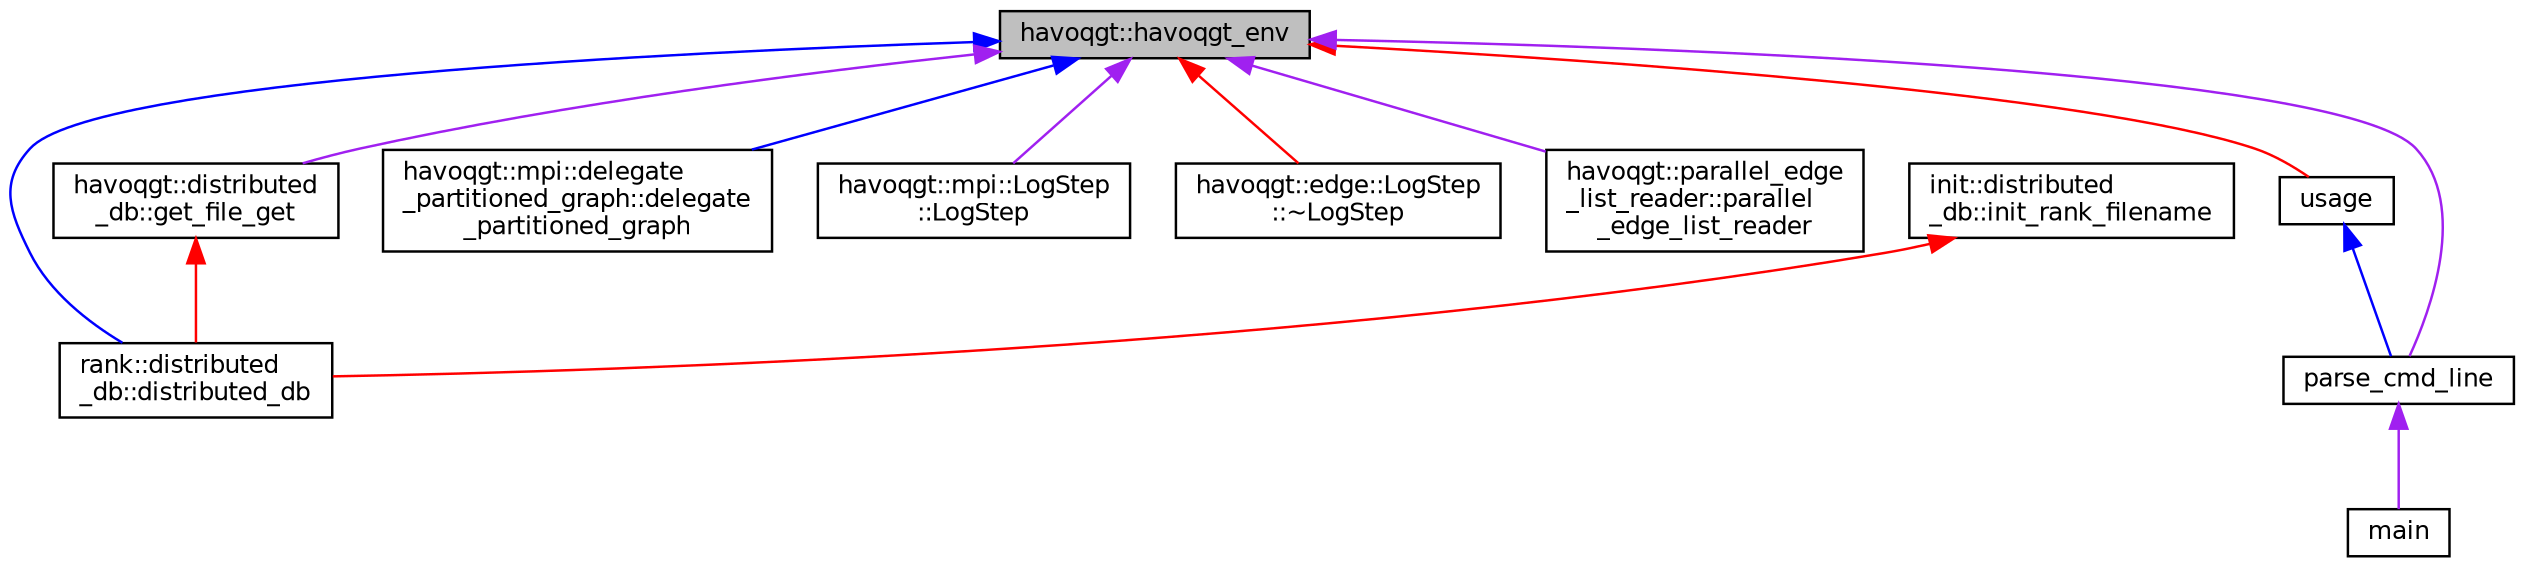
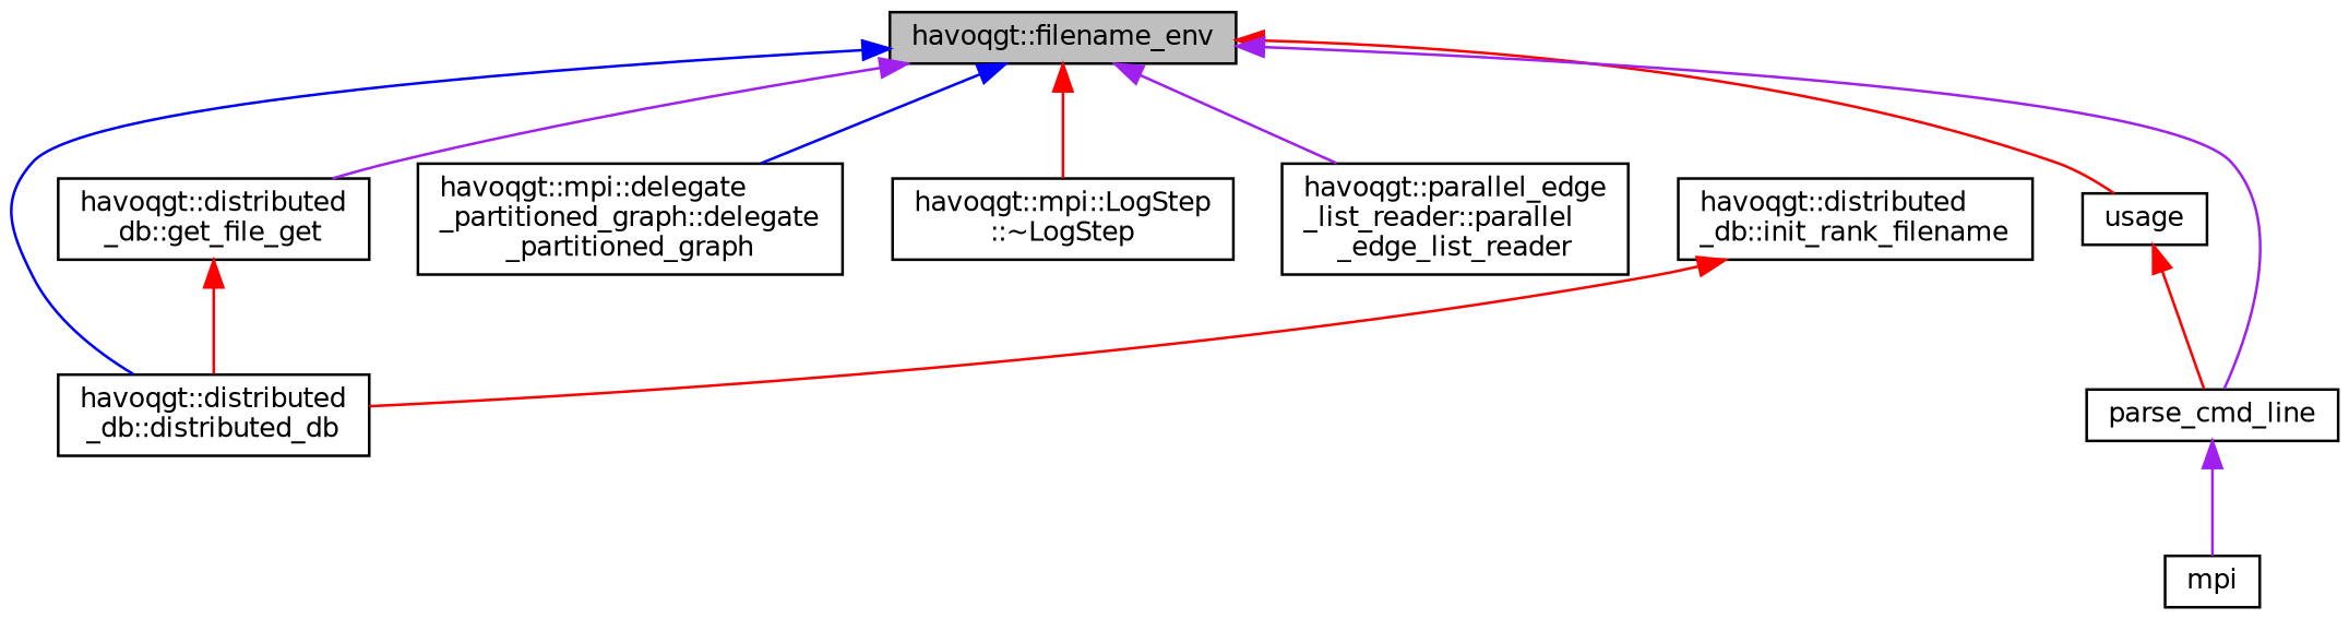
  digraph {
    rankdir=TB
    node [color=black fillcolor=white fontname=Helvetica fontsize=10 shape=record style=filled]
    edge [color=purple dir=back fontname=Helvetica fontsize=10 labelfontname=Helvetica labelfontsize=10 style=solid]
-   n1 [fillcolor=grey75 fontcolor=black height=0.2 label="havoqgt::havoqgt_env" width=0.4]
-   n2 [height=0.2 label="rank::distributed\l_db::distributed_db" width=0.4]
+   n1 [fillcolor=grey75 fontcolor=black height=0.2 label="havoqgt::filename_env" width=0.4]
+   n2 [height=0.2 label="havoqgt::distributed\l_db::distributed_db" width=0.4]
    n3 [height=0.2 label="havoqgt::distributed\l_db::get_file_get" width=0.4]
    n4 [height=0.2 label="havoqgt::mpi::delegate\l_partitioned_graph::delegate\l_partitioned_graph" width=0.4]
-   n5 [height=0.2 label="havoqgt::mpi::LogStep\l::LogStep" width=0.4]
-   n6 [height=0.2 label="havoqgt::edge::LogStep\l::~LogStep" width=0.4]
+   n6 [height=0.2 label="havoqgt::mpi::LogStep\l::~LogStep" width=0.4]
    n7 [height=0.2 label="havoqgt::parallel_edge\l_list_reader::parallel\l_edge_list_reader" width=0.4]
    n8 [height=0.2 label=usage width=0.4]
    n9 [height=0.2 label=parse_cmd_line width=0.4]
-   n10 [height=0.2 label="init::distributed\l_db::init_rank_filename" width=0.4]
-   n11 [height=0.2 label=main width=0.4]
+   n10 [height=0.2 label="havoqgt::distributed\l_db::init_rank_filename" width=0.4]
+   n11 [height=0.2 label=mpi width=0.4]
    n1 -> n2 [color=blue]
    n1 -> n3
    n1 -> n4 [color=blue]
-   n1 -> n5
    n1 -> n6 [color=red]
    n1 -> n7
    n1 -> n8 [color=red]
    n1 -> n9
    n3 -> n2 [color=red]
-   n8 -> n9 [color=blue]
+   n8 -> n9 [color=red]
    n9 -> n11
    n10 -> n2 [color=red]
  }
